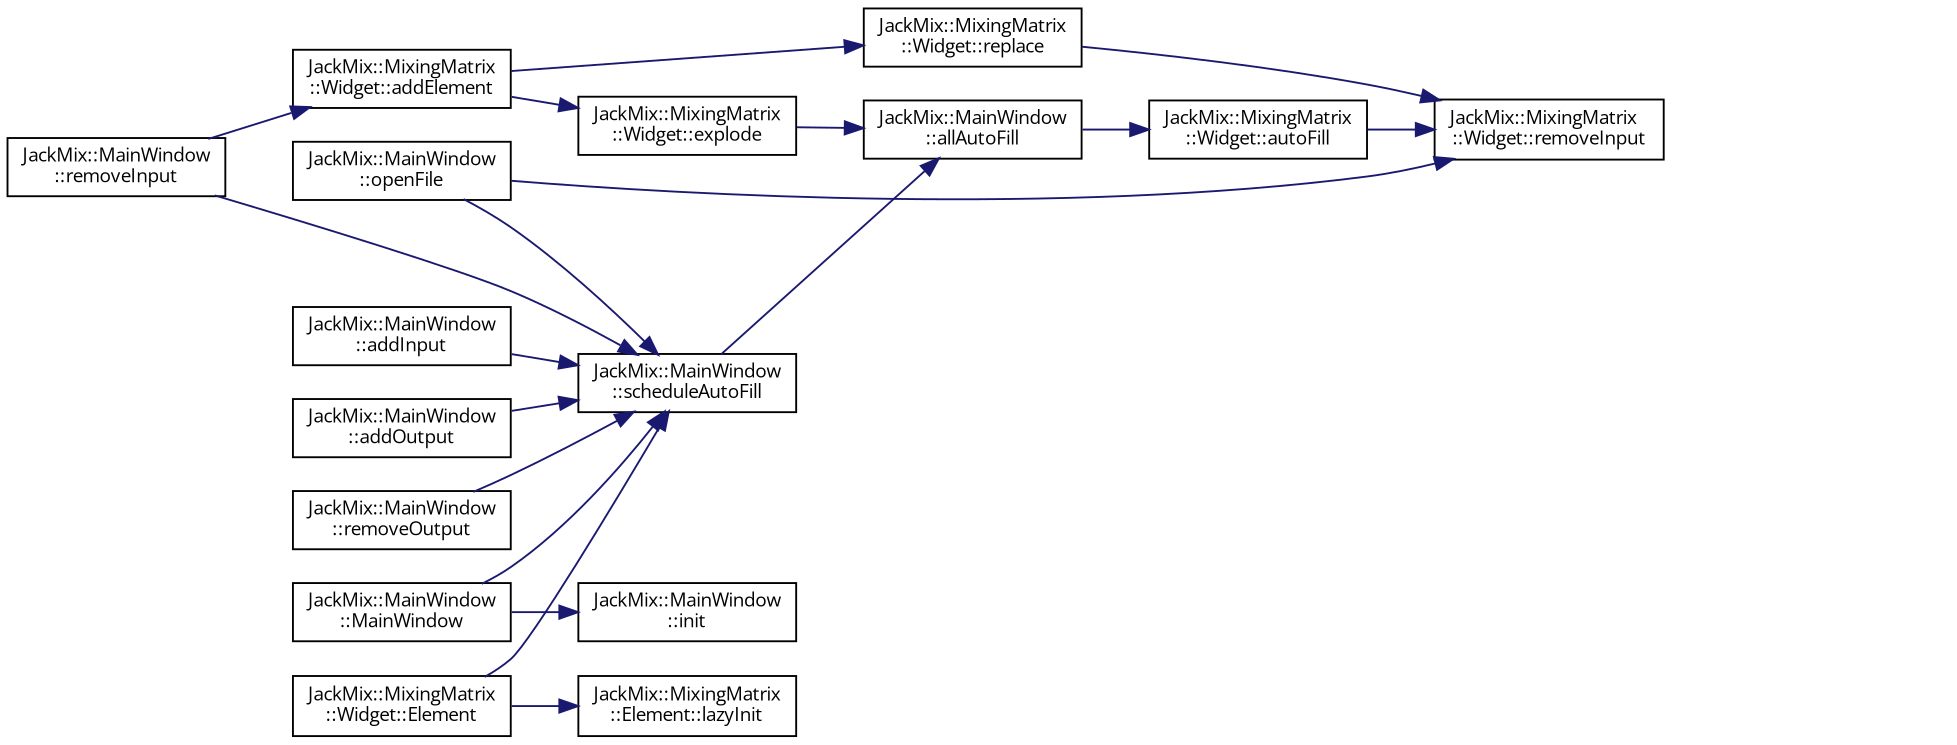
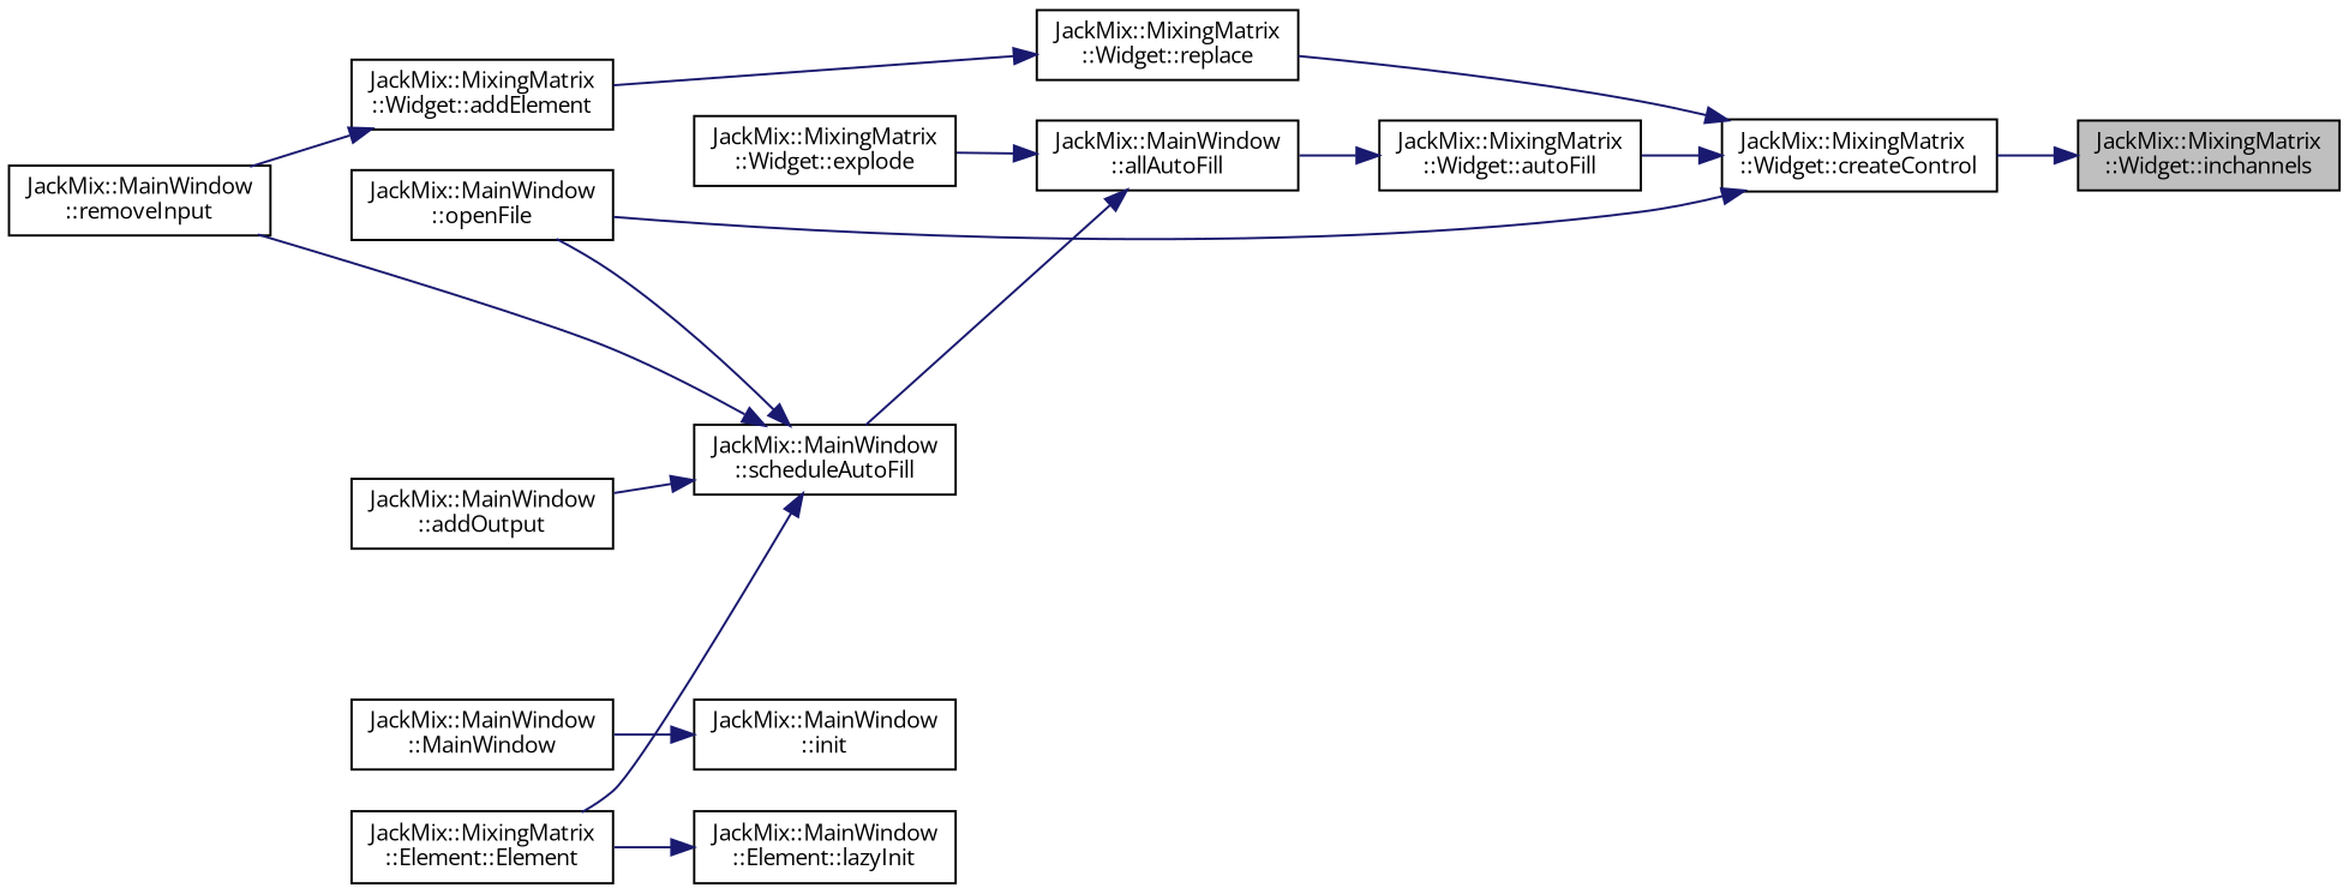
  digraph {
    fontname="Open Sans"
    rankdir=RL
    node [color=black fillcolor=white fontname="Open Sans" fontsize=10 shape=record style=filled]
    edge [color=midnightblue dir=back fontname="Open Sans" fontsize=10 labelfontname=Helvetica labelfontsize=10 style=solid]
-   n2 [height=0.2 label="JackMix::MixingMatrix\l::Widget::removeInput" width=0.4]
+   n1 [fillcolor=grey75 fontcolor=black height=0.2 label="JackMix::MixingMatrix\l::Widget::inchannels" width=0.4]
+   n2 [height=0.2 label="JackMix::MixingMatrix\l::Widget::createControl" width=0.4]
    n3 [height=0.2 label="JackMix::MixingMatrix\l::Widget::autoFill" width=0.4]
    n4 [height=0.2 label="JackMix::MainWindow\l::openFile" width=0.4]
    n5 [height=0.2 label="JackMix::MixingMatrix\l::Widget::replace" width=0.4]
    n6 [height=0.2 label="JackMix::MainWindow\l::allAutoFill" width=0.4]
    n7 [height=0.2 label="JackMix::MixingMatrix\l::Widget::addElement" width=0.4]
    n8 [height=0.2 label="JackMix::MixingMatrix\l::Widget::explode" width=0.4]
    n9 [height=0.2 label="JackMix::MainWindow\l::scheduleAutoFill" width=0.4]
-   n10 [height=0.2 label="JackMix::MainWindow\l::addInput" width=0.4]
    n11 [height=0.2 label="JackMix::MainWindow\l::addOutput" width=0.4]
    n12 [height=0.2 label="JackMix::MainWindow\l::MainWindow" width=0.4]
    n13 [height=0.2 label="JackMix::MainWindow\l::removeInput" width=0.4]
-   n14 [height=0.2 label="JackMix::MainWindow\l::removeOutput" width=0.4]
-   n15 [height=0.2 label="JackMix::MixingMatrix\l::Widget::Element" width=0.4]
+   n15 [height=0.2 label="JackMix::MixingMatrix\l::Element::Element" width=0.4]
    n16 [height=0.2 label="JackMix::MainWindow\l::init" width=0.4]
-   n17 [height=0.2 label="JackMix::MixingMatrix\l::Element::lazyInit" width=0.4]
+   n17 [height=0.2 label="JackMix::MainWindow\l::Element::lazyInit" width=0.4]
+   n1 -> n2
    n2 -> n3
    n2 -> n4
    n2 -> n5
    n3 -> n6
    n5 -> n7
    n6 -> n8
    n6 -> n9
    n7 -> n13
-   n8 -> n7
    n9 -> n4
-   n9 -> n10
    n9 -> n11
-   n9 -> n12
    n9 -> n13
-   n9 -> n14
    n9 -> n15
    n16 -> n12
    n17 -> n15
  }
